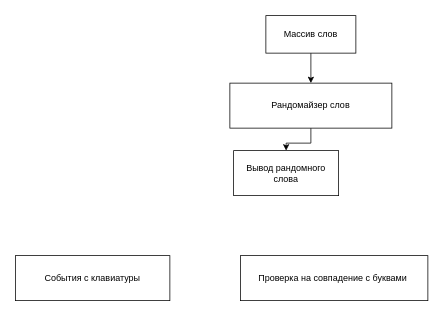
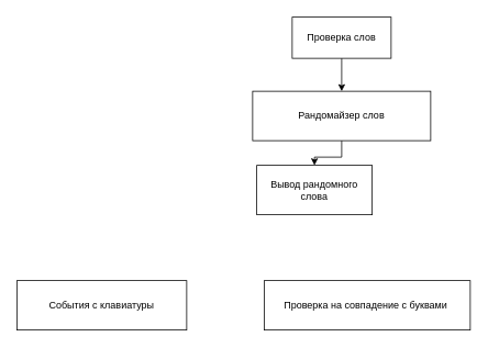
  <mxCell id="0" />
  <mxCell id="1" parent="0" />
  <mxCell id="2" value="" style="edgeStyle=orthogonalEdgeStyle;rounded=0;orthogonalLoop=1;jettySize=auto;html=1;" edge="1" parent="1" source="3" target="6"><mxGeometry relative="1" as="geometry" /></mxCell>
  <mxCell id="3" value="Рандомайзер слов" style="rounded=0;whiteSpace=wrap;html=1;" vertex="1" parent="1"><mxGeometry x="306" y="110" width="216" height="60" as="geometry" /></mxCell>
  <mxCell id="4" style="edgeStyle=orthogonalEdgeStyle;rounded=0;orthogonalLoop=1;jettySize=auto;html=1;" edge="1" parent="1" source="5" target="3"><mxGeometry relative="1" as="geometry" /></mxCell>
- <mxCell id="5" value="Массив слов" style="rounded=0;whiteSpace=wrap;html=1;" vertex="1" parent="1"><mxGeometry x="354" y="20" width="120" height="50" as="geometry" /></mxCell>
+ <mxCell id="5" value="Проверка слов" style="rounded=0;whiteSpace=wrap;html=1;" vertex="1" parent="1"><mxGeometry x="354" y="20" width="120" height="50" as="geometry" /></mxCell>
  <mxCell id="6" value="Вывод рандомного слова" style="rounded=0;whiteSpace=wrap;html=1;" vertex="1" parent="1"><mxGeometry x="311" y="200" width="140" height="60" as="geometry" /></mxCell>
  <mxCell id="7" value="События с клавиатуры" style="rounded=0;whiteSpace=wrap;html=1;" vertex="1" parent="1"><mxGeometry x="20" y="340" width="206" height="60" as="geometry" /></mxCell>
  <mxCell id="8" value="Проверка на совпадение с буквами&amp;nbsp;" style="rounded=0;whiteSpace=wrap;html=1;" vertex="1" parent="1"><mxGeometry x="320" y="340" width="250" height="60" as="geometry" /></mxCell>
